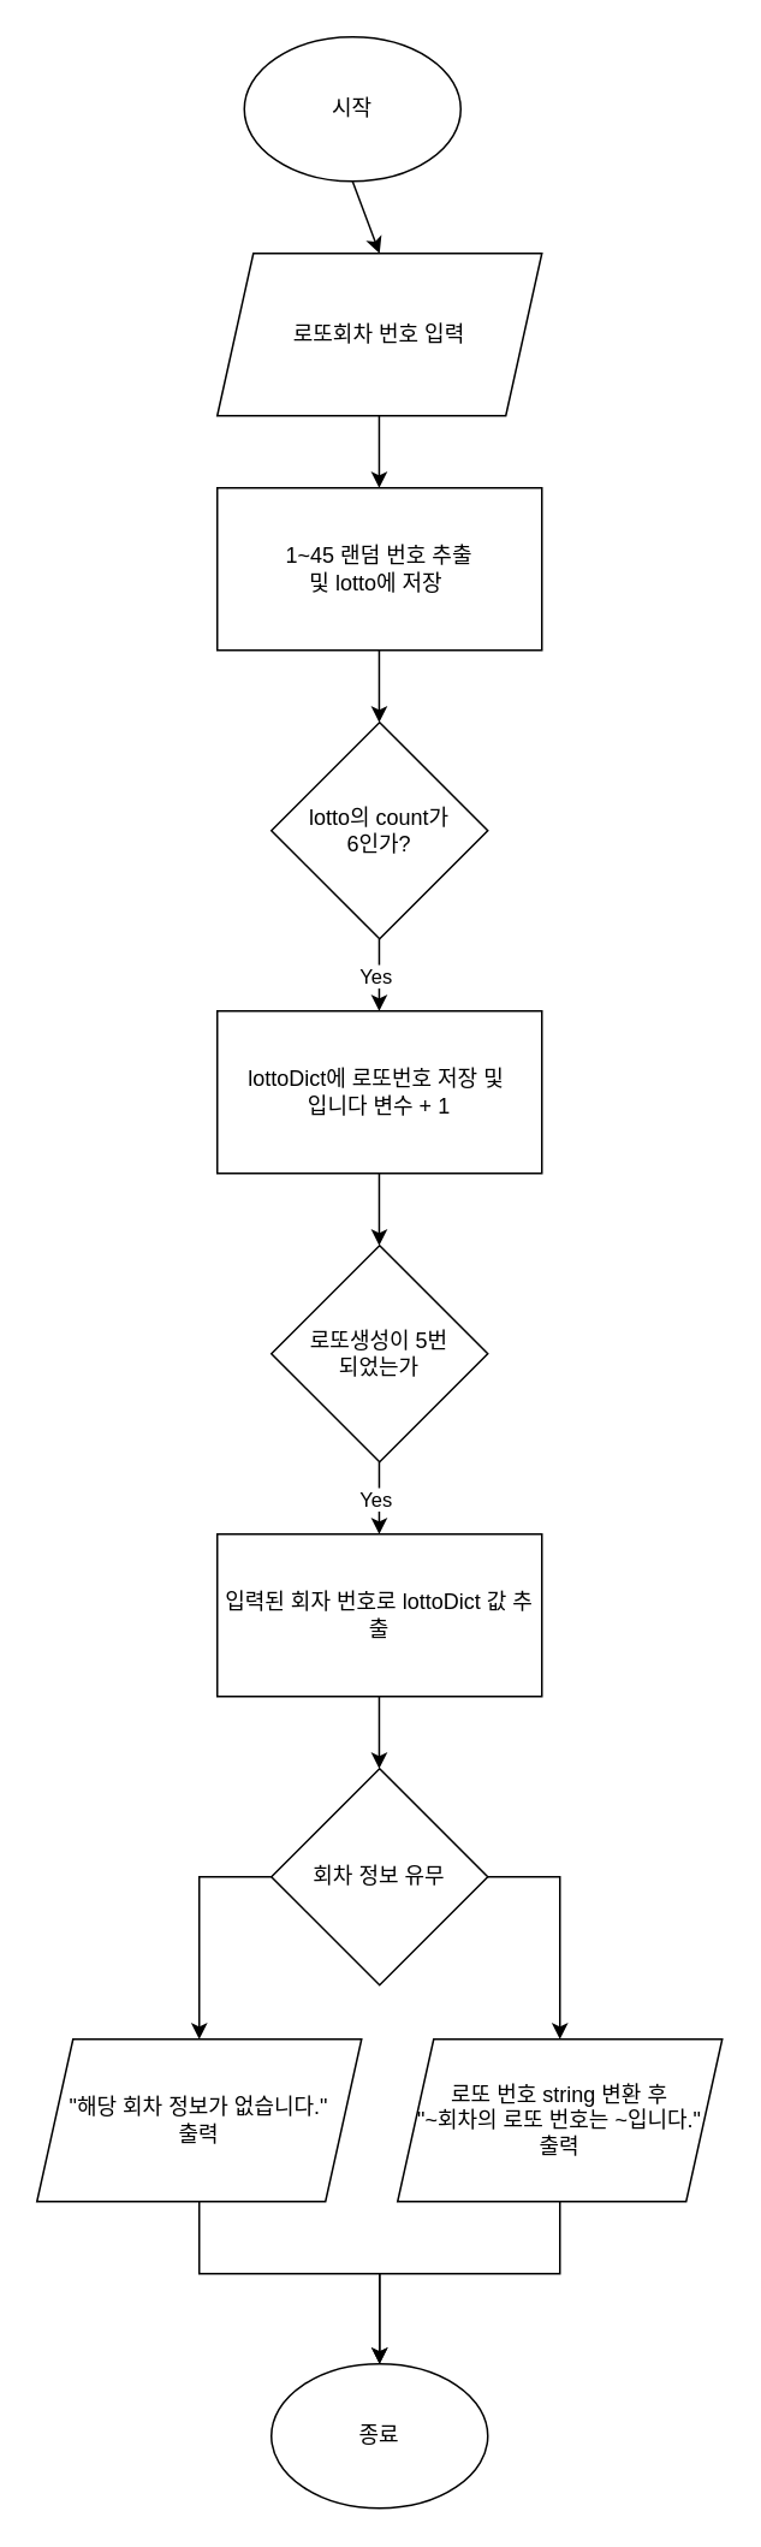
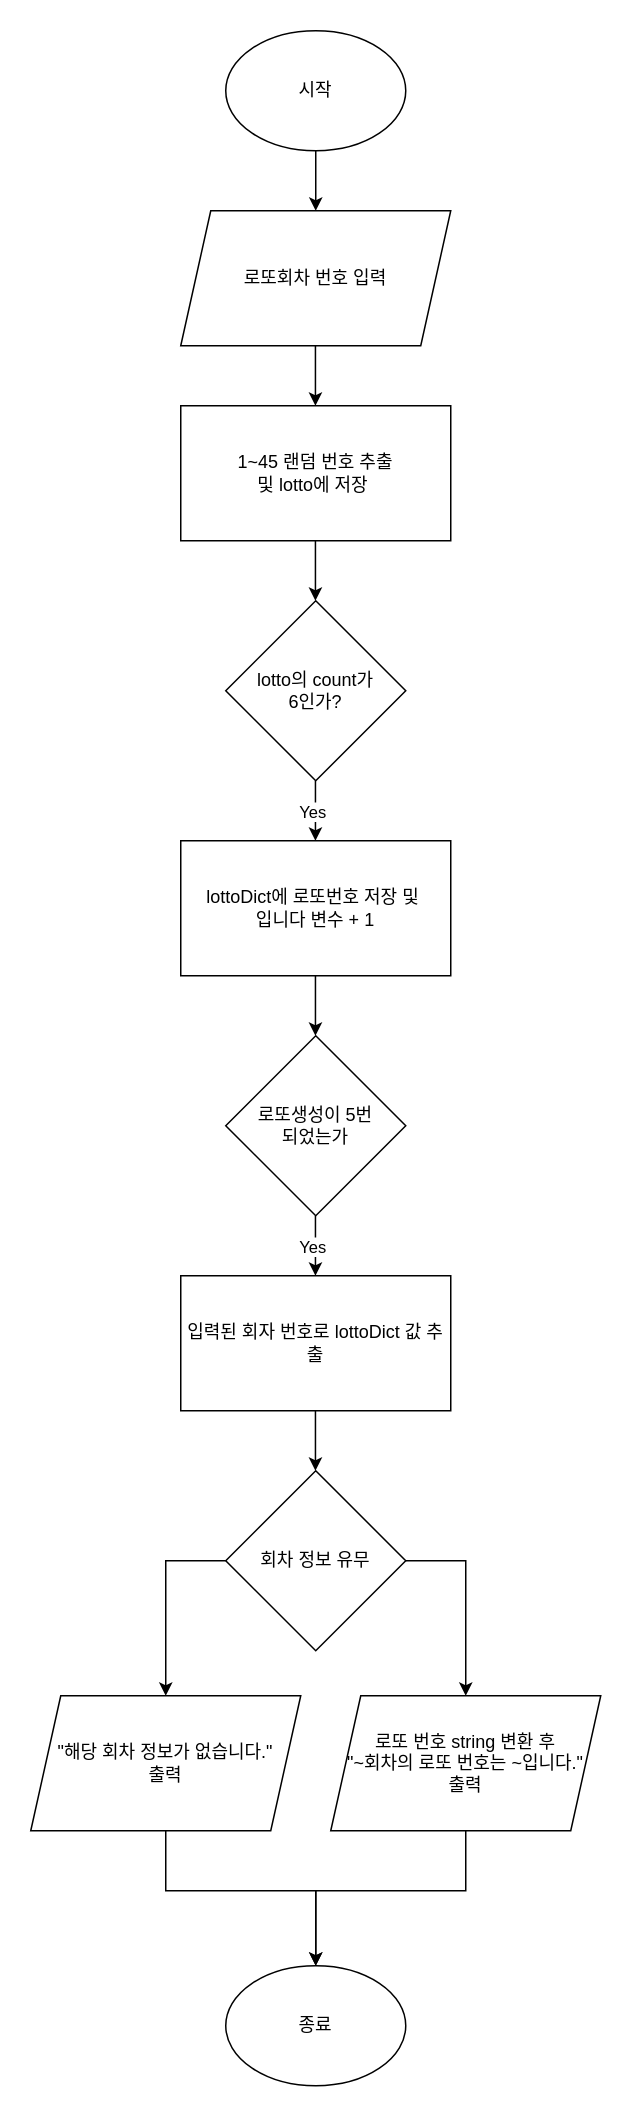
  <mxCell id="0" />
  <mxCell id="1" parent="0" />
- <mxCell id="2" value="시작" style="ellipse;whiteSpace=wrap;html=1;" vertex="1" parent="1"><mxGeometry x="135" y="20" width="120" height="80" as="geometry" /></mxCell>
+ <mxCell id="2" value="시작" style="ellipse;whiteSpace=wrap;html=1;" vertex="1" parent="1"><mxGeometry x="150" y="20" width="120" height="80" as="geometry" /></mxCell>
  <mxCell id="3" value="로또회차 번호 입력" style="shape=parallelogram;perimeter=parallelogramPerimeter;whiteSpace=wrap;html=1;fixedSize=1;" vertex="1" parent="1"><mxGeometry x="120" y="140" width="180" height="90" as="geometry" /></mxCell>
  <mxCell id="4" value="&lt;div&gt;1~45 랜덤 번호 추출&lt;/div&gt;&lt;div&gt;및 lotto에 저장&amp;nbsp;&lt;/div&gt;" style="rounded=0;whiteSpace=wrap;html=1;" vertex="1" parent="1"><mxGeometry x="120" y="270" width="180" height="90" as="geometry" /></mxCell>
  <mxCell id="5" value="lotto의 count가&lt;div&gt;6인가?&lt;/div&gt;" style="rhombus;whiteSpace=wrap;html=1;" vertex="1" parent="1"><mxGeometry x="150" y="400" width="120" height="120" as="geometry" /></mxCell>
  <mxCell id="6" value="lottoDict에 로또번호 저장 및&amp;nbsp;&lt;div&gt;입니다 변수 + 1&lt;/div&gt;" style="rounded=0;whiteSpace=wrap;html=1;" vertex="1" parent="1"><mxGeometry x="120" y="560" width="180" height="90" as="geometry" /></mxCell>
  <mxCell id="7" value="로또생성이 5번&lt;div&gt;되었는가&lt;/div&gt;" style="rhombus;whiteSpace=wrap;html=1;" vertex="1" parent="1"><mxGeometry x="150" y="690" width="120" height="120" as="geometry" /></mxCell>
  <mxCell id="8" value="입력된 회자 번호로 lottoDict 값 추출" style="rounded=0;whiteSpace=wrap;html=1;" vertex="1" parent="1"><mxGeometry x="120" y="850" width="180" height="90" as="geometry" /></mxCell>
  <mxCell id="9" value="로또 번호 string 변환 후&lt;div&gt;&quot;~회차의 로또 번호는 ~입니다.&quot;&lt;/div&gt;&lt;div&gt;출력&lt;/div&gt;" style="shape=parallelogram;perimeter=parallelogramPerimeter;whiteSpace=wrap;html=1;fixedSize=1;" vertex="1" parent="1"><mxGeometry x="220" y="1130" width="180" height="90" as="geometry" /></mxCell>
  <mxCell id="10" value="회차 정보 유무" style="rhombus;whiteSpace=wrap;html=1;" vertex="1" parent="1"><mxGeometry x="150" y="980" width="120" height="120" as="geometry" /></mxCell>
  <mxCell id="11" value="&quot;해당 회차 정보가 없습니다.&quot;&lt;div&gt;출력&lt;/div&gt;" style="shape=parallelogram;perimeter=parallelogramPerimeter;whiteSpace=wrap;html=1;fixedSize=1;" vertex="1" parent="1"><mxGeometry x="20" y="1130" width="180" height="90" as="geometry" /></mxCell>
  <mxCell id="12" value="" style="endArrow=classic;html=1;rounded=0;exitX=0.5;exitY=1;exitDx=0;exitDy=0;" edge="1" parent="1" source="2"><mxGeometry width="50" height="50" relative="1" as="geometry"><mxPoint x="230" y="150" as="sourcePoint" /><mxPoint x="210" y="140" as="targetPoint" /></mxGeometry></mxCell>
  <mxCell id="13" value="" style="endArrow=classic;html=1;rounded=0;exitX=0.5;exitY=1;exitDx=0;exitDy=0;" edge="1" parent="1"><mxGeometry width="50" height="50" relative="1" as="geometry"><mxPoint x="209.79" y="230" as="sourcePoint" /><mxPoint x="209.79" y="270" as="targetPoint" /></mxGeometry></mxCell>
  <mxCell id="14" value="" style="endArrow=classic;html=1;rounded=0;exitX=0.5;exitY=1;exitDx=0;exitDy=0;" edge="1" parent="1"><mxGeometry width="50" height="50" relative="1" as="geometry"><mxPoint x="209.79" y="360" as="sourcePoint" /><mxPoint x="209.79" y="400" as="targetPoint" /></mxGeometry></mxCell>
  <mxCell id="15" value="" style="endArrow=classic;html=1;rounded=0;exitX=0.5;exitY=1;exitDx=0;exitDy=0;" edge="1" parent="1"><mxGeometry width="50" height="50" relative="1" as="geometry"><mxPoint x="209.8" y="520" as="sourcePoint" /><mxPoint x="209.8" y="560" as="targetPoint" /></mxGeometry></mxCell>
  <mxCell id="16" value="Yes" style="edgeLabel;html=1;align=center;verticalAlign=middle;resizable=0;points=[];" vertex="1" connectable="0" parent="15"><mxGeometry x="-0.025" y="-2" relative="1" as="geometry"><mxPoint as="offset" /></mxGeometry></mxCell>
  <mxCell id="17" value="" style="endArrow=classic;html=1;rounded=0;exitX=0.5;exitY=1;exitDx=0;exitDy=0;" edge="1" parent="1"><mxGeometry width="50" height="50" relative="1" as="geometry"><mxPoint x="209.8" y="650" as="sourcePoint" /><mxPoint x="209.8" y="690" as="targetPoint" /></mxGeometry></mxCell>
  <mxCell id="18" value="" style="endArrow=classic;html=1;rounded=0;exitX=0.5;exitY=1;exitDx=0;exitDy=0;" edge="1" parent="1"><mxGeometry width="50" height="50" relative="1" as="geometry"><mxPoint x="209.8" y="810" as="sourcePoint" /><mxPoint x="209.8" y="850" as="targetPoint" /></mxGeometry></mxCell>
  <mxCell id="19" value="Yes" style="edgeLabel;html=1;align=center;verticalAlign=middle;resizable=0;points=[];" vertex="1" connectable="0" parent="18"><mxGeometry x="-0.025" y="-2" relative="1" as="geometry"><mxPoint as="offset" /></mxGeometry></mxCell>
  <mxCell id="20" value="" style="endArrow=classic;html=1;rounded=0;exitX=0.5;exitY=1;exitDx=0;exitDy=0;" edge="1" parent="1"><mxGeometry width="50" height="50" relative="1" as="geometry"><mxPoint x="209.8" y="940" as="sourcePoint" /><mxPoint x="209.8" y="980" as="targetPoint" /></mxGeometry></mxCell>
  <mxCell id="21" value="" style="endArrow=classic;html=1;rounded=0;exitX=0;exitY=0.5;exitDx=0;exitDy=0;entryX=0.5;entryY=0;entryDx=0;entryDy=0;" edge="1" parent="1" source="10" target="11"><mxGeometry width="50" height="50" relative="1" as="geometry"><mxPoint x="109.8" y="1060" as="sourcePoint" /><mxPoint x="109.8" y="1100" as="targetPoint" /><Array as="points"><mxPoint x="110" y="1040" /></Array></mxGeometry></mxCell>
  <mxCell id="22" value="" style="endArrow=classic;html=1;rounded=0;exitX=1;exitY=0.5;exitDx=0;exitDy=0;entryX=0.5;entryY=0;entryDx=0;entryDy=0;" edge="1" parent="1" source="10" target="9"><mxGeometry width="50" height="50" relative="1" as="geometry"><mxPoint x="350" y="1000" as="sourcePoint" /><mxPoint x="320" y="1040" as="targetPoint" /><Array as="points"><mxPoint x="310" y="1040" /></Array></mxGeometry></mxCell>
  <mxCell id="23" value="종료" style="ellipse;whiteSpace=wrap;html=1;" vertex="1" parent="1"><mxGeometry x="150" y="1310" width="120" height="80" as="geometry" /></mxCell>
  <mxCell id="24" value="" style="endArrow=classic;html=1;rounded=0;exitX=0.5;exitY=1;exitDx=0;exitDy=0;entryX=0.5;entryY=0;entryDx=0;entryDy=0;" edge="1" parent="1" source="11" target="23"><mxGeometry width="50" height="50" relative="1" as="geometry"><mxPoint x="110" y="1240" as="sourcePoint" /><mxPoint x="170" y="1270" as="targetPoint" /><Array as="points"><mxPoint x="110" y="1260" /><mxPoint x="210" y="1260" /></Array></mxGeometry></mxCell>
  <mxCell id="25" value="" style="endArrow=classic;html=1;rounded=0;exitX=0.5;exitY=1;exitDx=0;exitDy=0;entryX=0.5;entryY=0;entryDx=0;entryDy=0;" edge="1" parent="1" source="9" target="23"><mxGeometry width="50" height="50" relative="1" as="geometry"><mxPoint x="280" y="1310" as="sourcePoint" /><mxPoint x="320" y="1400" as="targetPoint" /><Array as="points"><mxPoint x="310" y="1260" /><mxPoint x="210" y="1260" /></Array></mxGeometry></mxCell>
